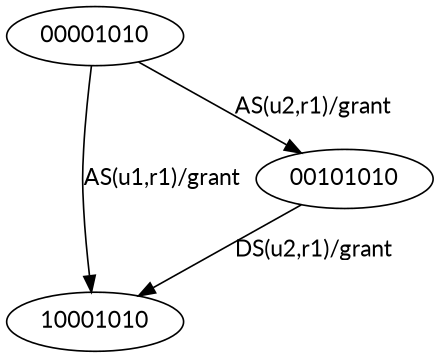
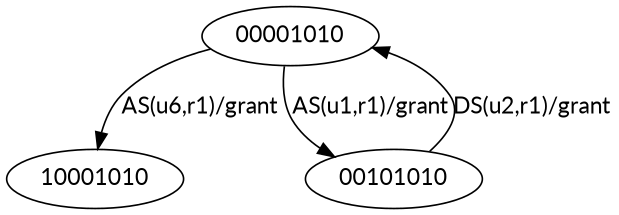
  digraph {
    fontname=Lato
    node [fontname=Lato]
    edge [fontname=Lato]
    00001010
    10001010
    00101010
-   00001010 -> 10001010 [label="AS(u1,r1)/grant"]
-   00001010 -> 00101010 [label="AS(u2,r1)/grant"]
-   00101010 -> 10001010 [label="DS(u2,r1)/grant"]
+   00001010 -> 10001010 [label="AS(u6,r1)/grant"]
+   00001010 -> 00101010 [label="AS(u1,r1)/grant"]
+   00101010 -> 00001010 [label="DS(u2,r1)/grant"]
  }
